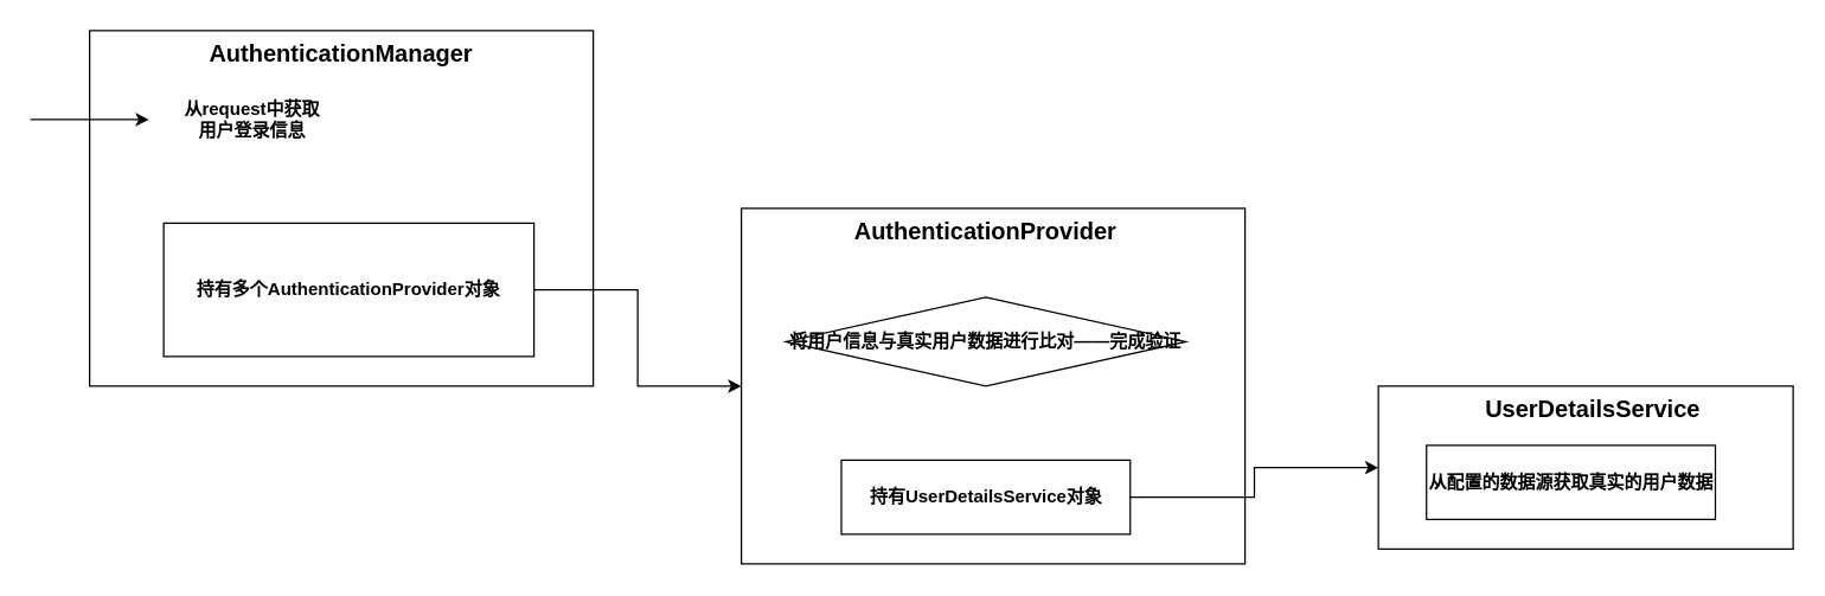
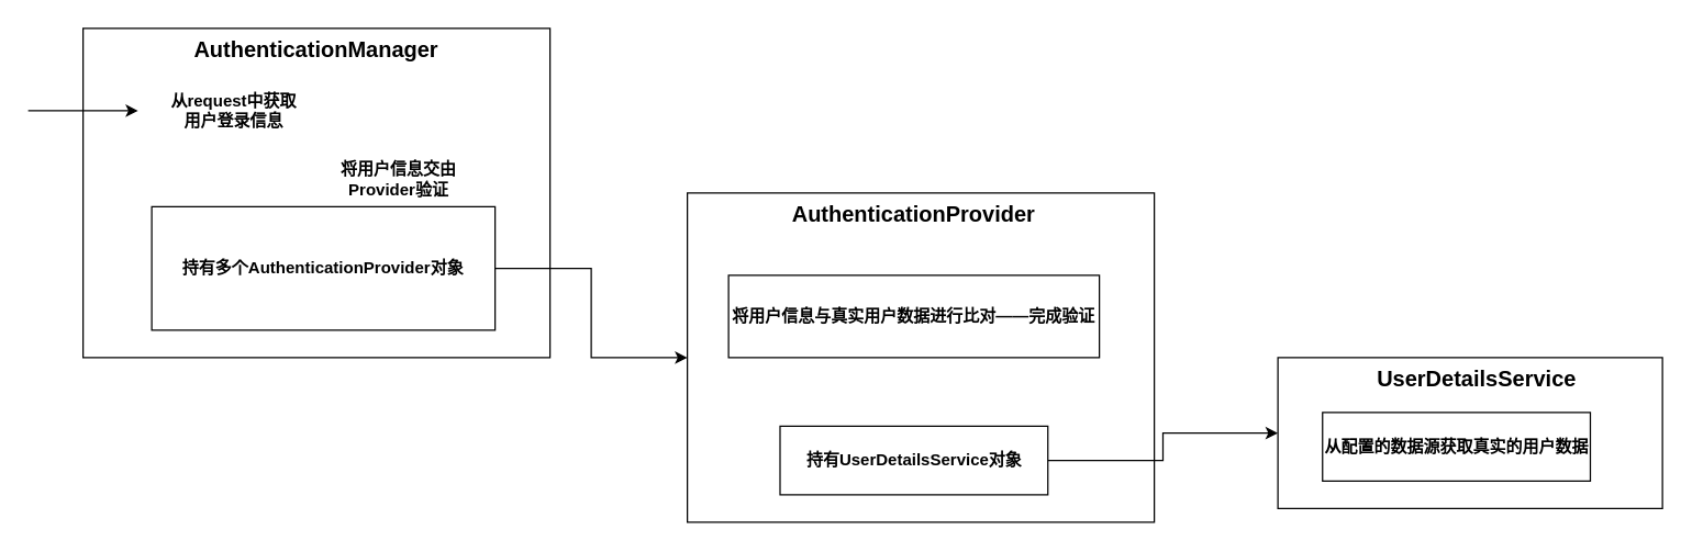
  <mxCell id="0" />
  <mxCell id="1" parent="0" />
  <mxCell id="2" value="" style="rounded=0;whiteSpace=wrap;html=1;" parent="1" vertex="1"><mxGeometry x="60" y="20" width="340" height="240" as="geometry" /></mxCell>
  <mxCell id="3" value="&lt;b&gt;&lt;font style=&quot;font-size: 16px&quot;&gt;AuthenticationManager&lt;/font&gt;&lt;/b&gt;" style="text;html=1;strokeColor=none;fillColor=none;align=center;verticalAlign=middle;whiteSpace=wrap;rounded=0;" parent="1" vertex="1"><mxGeometry x="175" y="20" width="110" height="30" as="geometry" /></mxCell>
  <mxCell id="4" value="" style="endArrow=classic;html=1;" parent="1" edge="1"><mxGeometry width="50" height="50" relative="1" as="geometry"><mxPoint x="20" y="80" as="sourcePoint" /><mxPoint x="100" y="80" as="targetPoint" /></mxGeometry></mxCell>
  <mxCell id="5" value="&lt;b&gt;&lt;font style=&quot;font-size: 12px&quot;&gt;从request中获取用户登录信息&lt;/font&gt;&lt;/b&gt;" style="text;html=1;strokeColor=none;fillColor=none;align=center;verticalAlign=middle;whiteSpace=wrap;rounded=0;" parent="1" vertex="1"><mxGeometry x="120" y="70" width="100" height="20" as="geometry" /></mxCell>
  <mxCell id="6" style="edgeStyle=orthogonalEdgeStyle;rounded=0;orthogonalLoop=1;jettySize=auto;html=1;exitX=1;exitY=0.5;exitDx=0;exitDy=0;" parent="1" source="7" target="8" edge="1"><mxGeometry relative="1" as="geometry" /></mxCell>
  <mxCell id="7" value="&lt;b&gt;持有多个AuthenticationProvider对象&lt;/b&gt;" style="rounded=0;whiteSpace=wrap;html=1;" parent="1" vertex="1"><mxGeometry x="110" y="150" width="250" height="90" as="geometry" /></mxCell>
  <mxCell id="8" value="" style="rounded=0;whiteSpace=wrap;html=1;" parent="1" vertex="1"><mxGeometry x="500" y="140" width="340" height="240" as="geometry" /></mxCell>
  <mxCell id="9" value="&lt;b&gt;&lt;font style=&quot;font-size: 16px&quot;&gt;AuthenticationProvider&lt;/font&gt;&lt;/b&gt;" style="text;html=1;strokeColor=none;fillColor=none;align=center;verticalAlign=middle;whiteSpace=wrap;rounded=0;" parent="1" vertex="1"><mxGeometry x="610" y="140" width="110" height="30" as="geometry" /></mxCell>
+ <mxCell id="10" value="&lt;b&gt;将用户信息交由Provider验证&lt;/b&gt;" style="text;html=1;strokeColor=none;fillColor=none;align=center;verticalAlign=middle;whiteSpace=wrap;rounded=0;" parent="1" vertex="1"><mxGeometry x="230" y="120" width="120" height="20" as="geometry" /></mxCell>
  <mxCell id="11" style="edgeStyle=orthogonalEdgeStyle;rounded=0;orthogonalLoop=1;jettySize=auto;html=1;exitX=1;exitY=0.5;exitDx=0;exitDy=0;" parent="1" source="12" target="14" edge="1"><mxGeometry relative="1" as="geometry" /></mxCell>
  <mxCell id="12" value="&lt;b&gt;持有UserDetailsService对象&lt;/b&gt;" style="rounded=0;whiteSpace=wrap;html=1;" parent="1" vertex="1"><mxGeometry x="567.5" y="310" width="195" height="50" as="geometry" /></mxCell>
- <mxCell id="13" value="&lt;b&gt;将用户信息与真实用户数据进行比对——完成验证&lt;/b&gt;" style="rhombus;whiteSpace=wrap;html=1;" parent="1" vertex="1"><mxGeometry x="530" y="200" width="270" height="60" as="geometry" /></mxCell>
+ <mxCell id="13" value="&lt;b&gt;将用户信息与真实用户数据进行比对——完成验证&lt;/b&gt;" style="rounded=0;whiteSpace=wrap;html=1;" parent="1" vertex="1"><mxGeometry x="530" y="200" width="270" height="60" as="geometry" /></mxCell>
  <mxCell id="14" value="" style="rounded=0;whiteSpace=wrap;html=1;" parent="1" vertex="1"><mxGeometry x="930" y="260" width="280" height="110" as="geometry" /></mxCell>
  <mxCell id="15" value="&lt;b&gt;&lt;font style=&quot;font-size: 16px&quot;&gt;UserDetailsService&lt;/font&gt;&lt;/b&gt;" style="text;html=1;strokeColor=none;fillColor=none;align=center;verticalAlign=middle;whiteSpace=wrap;rounded=0;" parent="1" vertex="1"><mxGeometry x="1020" y="260" width="110" height="30" as="geometry" /></mxCell>
  <mxCell id="16" value="&lt;b&gt;从配置的数据源获取真实的用户数据&lt;/b&gt;" style="rounded=0;whiteSpace=wrap;html=1;" parent="1" vertex="1"><mxGeometry x="962.5" y="300" width="195" height="50" as="geometry" /></mxCell>
